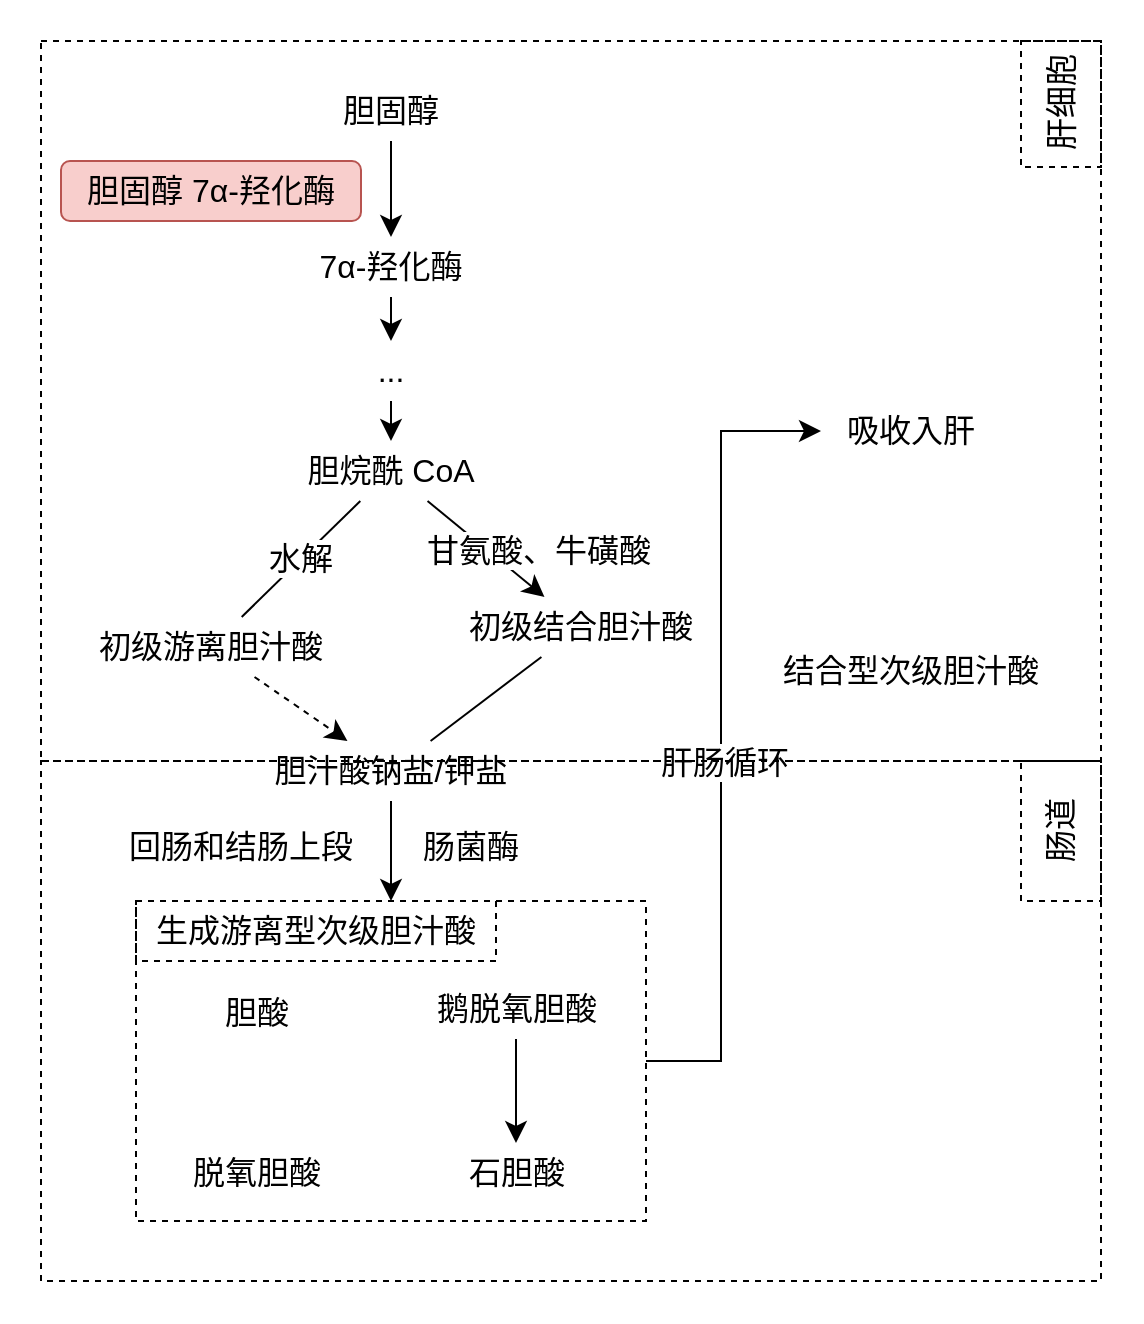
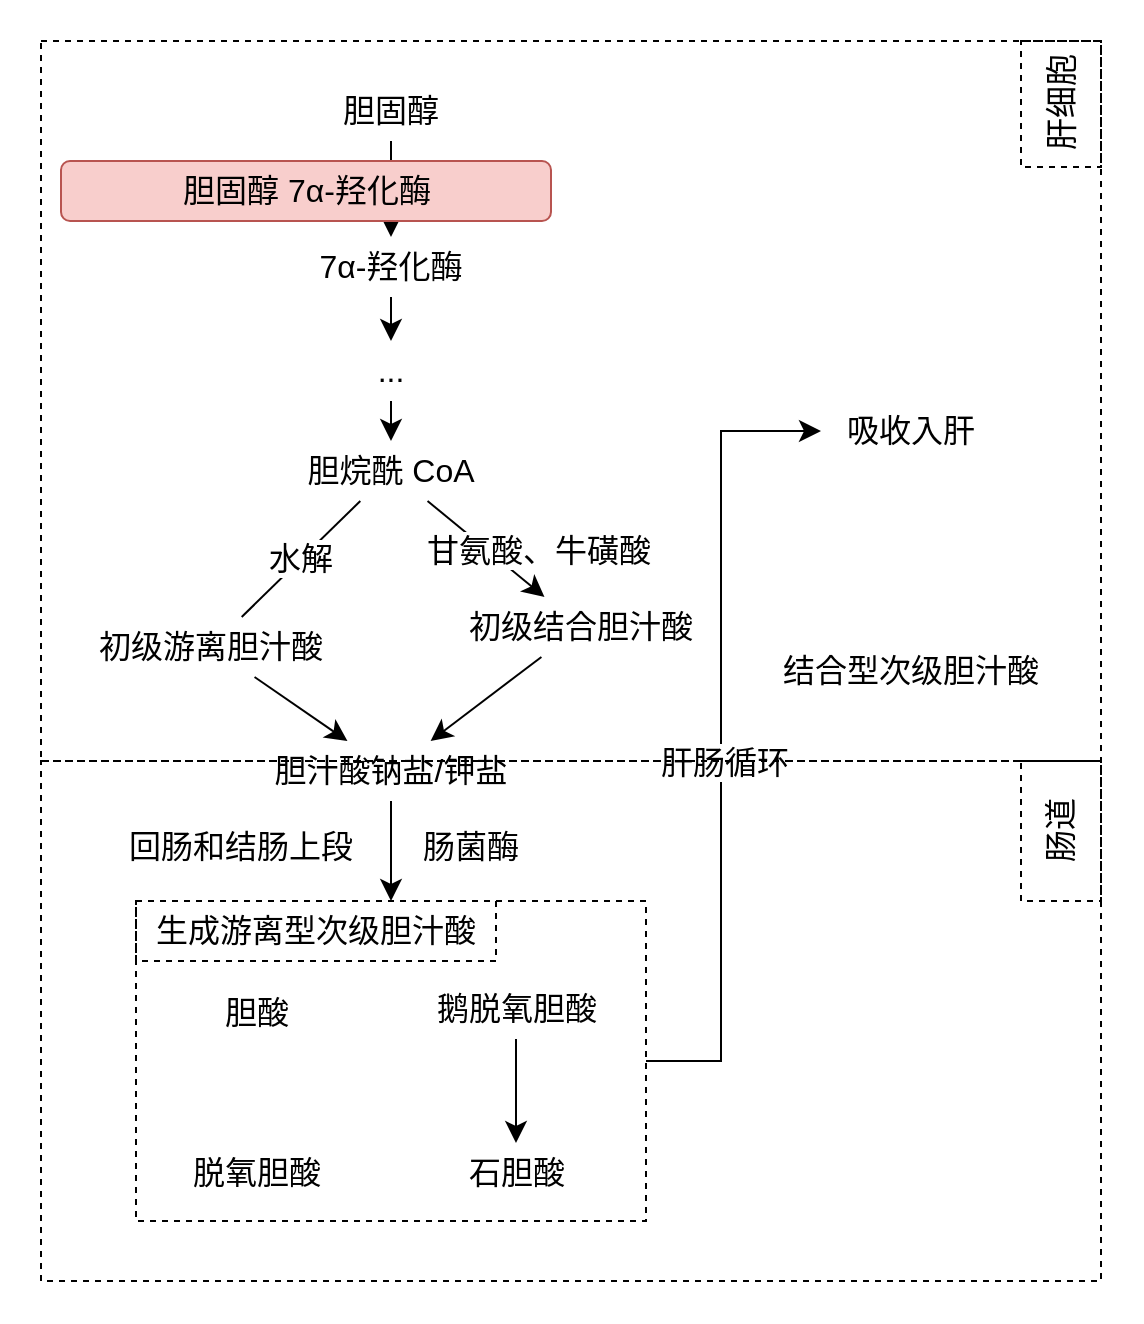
  <mxCell id="0" />
  <mxCell id="1" parent="0" />
  <mxCell id="2" value="" style="group" vertex="1" connectable="0" parent="1"><mxGeometry x="20" y="20" width="530" height="360" as="geometry" /></mxCell>
  <mxCell id="3" value="" style="rounded=0;whiteSpace=wrap;html=1;fontSize=16;align=center;dashed=1;fillColor=none;" vertex="1" parent="2"><mxGeometry width="530" height="360" as="geometry" /></mxCell>
  <mxCell id="4" value="肝细胞" style="whiteSpace=wrap;html=1;fontSize=16;dashed=1;fillColor=none;horizontal=0;" vertex="1" parent="2"><mxGeometry x="490" width="40" height="63" as="geometry" /></mxCell>
  <mxCell id="5" value="" style="edgeStyle=none;curved=1;rounded=0;orthogonalLoop=1;jettySize=auto;html=1;fontSize=12;startSize=8;endSize=8;" edge="1" parent="1" source="6" target="8"><mxGeometry relative="1" as="geometry" /></mxCell>
  <mxCell id="6" value="胆固醇" style="text;html=1;align=center;verticalAlign=middle;resizable=0;points=[];autosize=1;strokeColor=none;fillColor=none;fontSize=16;" vertex="1" parent="1"><mxGeometry x="160" y="40" width="70" height="30" as="geometry" /></mxCell>
  <mxCell id="7" value="" style="edgeStyle=none;curved=1;rounded=0;orthogonalLoop=1;jettySize=auto;html=1;fontSize=12;startSize=8;endSize=8;" edge="1" parent="1" source="8" target="11"><mxGeometry relative="1" as="geometry" /></mxCell>
  <mxCell id="8" value="7α-羟化酶" style="text;html=1;align=center;verticalAlign=middle;resizable=0;points=[];autosize=1;strokeColor=none;fillColor=none;fontSize=16;" vertex="1" parent="1"><mxGeometry x="140" y="118" width="110" height="30" as="geometry" /></mxCell>
- <mxCell id="9" value="胆固醇 7α-羟化酶" style="text;html=1;align=center;verticalAlign=middle;resizable=0;points=[];autosize=1;strokeColor=#b85450;fillColor=#f8cecc;fontSize=16;rounded=1;" vertex="1" parent="1"><mxGeometry x="30" y="80" width="150" height="30" as="geometry" /></mxCell>
+ <mxCell id="9" value="胆固醇 7α-羟化酶" style="text;html=1;align=center;verticalAlign=middle;resizable=0;points=[];autosize=1;strokeColor=#b85450;fillColor=#f8cecc;fontSize=16;rounded=1;" vertex="1" parent="1"><mxGeometry x="30" y="80" width="245" height="30" as="geometry" /></mxCell>
  <mxCell id="10" value="" style="edgeStyle=none;curved=1;rounded=0;orthogonalLoop=1;jettySize=auto;html=1;fontSize=12;startSize=8;endSize=8;" edge="1" parent="1" source="11" target="16"><mxGeometry relative="1" as="geometry" /></mxCell>
  <mxCell id="11" value="..." style="text;html=1;align=center;verticalAlign=middle;resizable=0;points=[];autosize=1;strokeColor=none;fillColor=none;fontSize=16;" vertex="1" parent="1"><mxGeometry x="175" y="170" width="40" height="30" as="geometry" /></mxCell>
  <mxCell id="12" style="edgeStyle=none;curved=1;rounded=0;orthogonalLoop=1;jettySize=auto;html=1;fontSize=12;startSize=8;endSize=8;endArrow=none;" edge="1" parent="1" source="16" target="18"><mxGeometry relative="1" as="geometry"><mxPoint x="120" y="310" as="targetPoint" /></mxGeometry></mxCell>
  <mxCell id="13" value="水解" style="edgeLabel;html=1;align=center;verticalAlign=middle;resizable=0;points=[];fontSize=16;" vertex="1" connectable="0" parent="12"><mxGeometry x="-0.242" y="-4" relative="1" as="geometry"><mxPoint x="-5" y="10" as="offset" /></mxGeometry></mxCell>
  <mxCell id="14" style="edgeStyle=none;curved=1;rounded=0;orthogonalLoop=1;jettySize=auto;html=1;fontSize=12;startSize=8;endSize=8;" edge="1" parent="1" source="16" target="20"><mxGeometry relative="1" as="geometry"><mxPoint x="270" y="310" as="targetPoint" /></mxGeometry></mxCell>
  <mxCell id="15" value="甘氨酸、牛磺酸" style="edgeLabel;html=1;align=center;verticalAlign=middle;resizable=0;points=[];fontSize=16;" vertex="1" connectable="0" parent="14"><mxGeometry x="-0.192" y="1" relative="1" as="geometry"><mxPoint x="31" y="6" as="offset" /></mxGeometry></mxCell>
  <mxCell id="16" value="胆烷酰 CoA" style="text;html=1;align=center;verticalAlign=middle;resizable=0;points=[];autosize=1;strokeColor=none;fillColor=none;fontSize=16;" vertex="1" parent="1"><mxGeometry x="140" y="220" width="110" height="30" as="geometry" /></mxCell>
- <mxCell id="17" value="" style="edgeStyle=none;curved=1;rounded=0;orthogonalLoop=1;jettySize=auto;html=1;fontSize=12;startSize=8;endSize=8;dashed=1;" edge="1" parent="1" source="18" target="22"><mxGeometry relative="1" as="geometry" /></mxCell>
+ <mxCell id="17" value="" style="edgeStyle=none;curved=1;rounded=0;orthogonalLoop=1;jettySize=auto;html=1;fontSize=12;startSize=8;endSize=8;" edge="1" parent="1" source="18" target="22"><mxGeometry relative="1" as="geometry" /></mxCell>
  <mxCell id="18" value="初级游离胆汁酸" style="text;html=1;align=center;verticalAlign=middle;resizable=0;points=[];autosize=1;strokeColor=none;fillColor=none;fontSize=16;" vertex="1" parent="1"><mxGeometry x="35" y="308" width="140" height="30" as="geometry" /></mxCell>
- <mxCell id="19" style="edgeStyle=none;curved=1;rounded=0;orthogonalLoop=1;jettySize=auto;html=1;fontSize=12;startSize=8;endSize=8;endArrow=none;" edge="1" parent="1" source="20" target="22"><mxGeometry relative="1" as="geometry" /></mxCell>
+ <mxCell id="19" style="edgeStyle=none;curved=1;rounded=0;orthogonalLoop=1;jettySize=auto;html=1;fontSize=12;startSize=8;endSize=8;" edge="1" parent="1" source="20" target="22"><mxGeometry relative="1" as="geometry" /></mxCell>
  <mxCell id="20" value="初级结合胆汁酸" style="text;html=1;align=center;verticalAlign=middle;resizable=0;points=[];autosize=1;strokeColor=none;fillColor=none;fontSize=16;" vertex="1" parent="1"><mxGeometry x="220" y="298" width="140" height="30" as="geometry" /></mxCell>
  <mxCell id="21" style="edgeStyle=none;curved=1;rounded=0;orthogonalLoop=1;jettySize=auto;html=1;fontSize=12;startSize=8;endSize=8;" edge="1" parent="1" source="22" target="26"><mxGeometry relative="1" as="geometry" /></mxCell>
  <mxCell id="22" value="胆汁酸钠盐/钾盐" style="text;html=1;align=center;verticalAlign=middle;resizable=0;points=[];autosize=1;strokeColor=none;fillColor=none;fontSize=16;" vertex="1" parent="1"><mxGeometry x="125" y="370" width="140" height="30" as="geometry" /></mxCell>
  <mxCell id="23" value="回肠和结肠上段" style="text;html=1;align=center;verticalAlign=middle;resizable=0;points=[];autosize=1;strokeColor=none;fillColor=none;fontSize=16;" vertex="1" parent="1"><mxGeometry x="50" y="408" width="140" height="30" as="geometry" /></mxCell>
  <mxCell id="24" value="肠菌酶" style="text;html=1;align=center;verticalAlign=middle;resizable=0;points=[];autosize=1;strokeColor=none;fillColor=none;fontSize=16;" vertex="1" parent="1"><mxGeometry x="200" y="408" width="70" height="30" as="geometry" /></mxCell>
  <mxCell id="25" value="" style="group" vertex="1" connectable="0" parent="1"><mxGeometry x="67.5" y="450" width="255" height="160" as="geometry" /></mxCell>
  <mxCell id="26" value="" style="rounded=0;whiteSpace=wrap;html=1;fontSize=16;fillColor=none;dashed=1;container=0;" vertex="1" parent="25"><mxGeometry width="255" height="160" as="geometry" /></mxCell>
  <mxCell id="27" value="胆酸" style="text;html=1;align=center;verticalAlign=middle;resizable=0;points=[];autosize=1;strokeColor=none;fillColor=none;fontSize=16;container=0;" vertex="1" parent="25"><mxGeometry x="30" y="41" width="60" height="30" as="geometry" /></mxCell>
  <mxCell id="28" value="脱氧胆酸" style="text;html=1;align=center;verticalAlign=middle;resizable=0;points=[];autosize=1;strokeColor=none;fillColor=none;fontSize=16;container=0;" vertex="1" parent="25"><mxGeometry x="15" y="121" width="90" height="30" as="geometry" /></mxCell>
  <mxCell id="29" value="鹅脱氧胆酸" style="text;html=1;align=center;verticalAlign=middle;resizable=0;points=[];autosize=1;strokeColor=none;fillColor=none;fontSize=16;container=0;" vertex="1" parent="25"><mxGeometry x="140" y="39" width="100" height="30" as="geometry" /></mxCell>
  <mxCell id="30" value="石胆酸" style="text;html=1;align=center;verticalAlign=middle;resizable=0;points=[];autosize=1;strokeColor=none;fillColor=none;fontSize=16;container=0;" vertex="1" parent="25"><mxGeometry x="155" y="121" width="70" height="30" as="geometry" /></mxCell>
  <mxCell id="31" value="" style="edgeStyle=none;curved=1;rounded=0;orthogonalLoop=1;jettySize=auto;html=1;fontSize=12;startSize=8;endSize=8;" edge="1" parent="25" source="29" target="30"><mxGeometry relative="1" as="geometry" /></mxCell>
  <mxCell id="32" value="生成游离型次级胆汁酸" style="rounded=0;whiteSpace=wrap;html=1;fontSize=16;fillColor=none;dashed=1;" vertex="1" parent="25"><mxGeometry width="180" height="30" as="geometry" /></mxCell>
  <mxCell id="33" value="吸收入肝" style="text;html=1;align=center;verticalAlign=middle;resizable=0;points=[];autosize=1;strokeColor=none;fillColor=none;fontSize=16;" vertex="1" parent="1"><mxGeometry x="410" y="200" width="90" height="30" as="geometry" /></mxCell>
  <mxCell id="34" style="edgeStyle=orthogonalEdgeStyle;rounded=0;orthogonalLoop=1;jettySize=auto;html=1;fontSize=12;startSize=8;endSize=8;" edge="1" parent="1" source="26" target="33"><mxGeometry relative="1" as="geometry"><mxPoint x="430" y="530" as="targetPoint" /><Array as="points"><mxPoint x="360" y="530" /><mxPoint x="360" y="215" /></Array></mxGeometry></mxCell>
  <mxCell id="35" value="肝肠循环" style="edgeLabel;html=1;align=center;verticalAlign=middle;resizable=0;points=[];fontSize=16;" vertex="1" connectable="0" parent="34"><mxGeometry x="-0.239" y="-1" relative="1" as="geometry"><mxPoint y="-34" as="offset" /></mxGeometry></mxCell>
  <mxCell id="36" value="结合型次级胆汁酸" style="text;html=1;align=center;verticalAlign=middle;resizable=0;points=[];autosize=1;strokeColor=none;fillColor=none;fontSize=16;" vertex="1" parent="1"><mxGeometry x="380" y="320" width="150" height="30" as="geometry" /></mxCell>
  <mxCell id="37" value="" style="group" vertex="1" connectable="0" parent="1"><mxGeometry x="20" y="380" width="530" height="260" as="geometry" /></mxCell>
  <mxCell id="38" value="" style="rounded=0;whiteSpace=wrap;html=1;fontSize=16;align=center;dashed=1;fillColor=none;" vertex="1" parent="37"><mxGeometry width="530" height="260" as="geometry" /></mxCell>
  <mxCell id="39" value="肠道" style="whiteSpace=wrap;html=1;fontSize=16;dashed=1;fillColor=none;horizontal=0;" vertex="1" parent="37"><mxGeometry x="490" width="40" height="70" as="geometry" /></mxCell>
